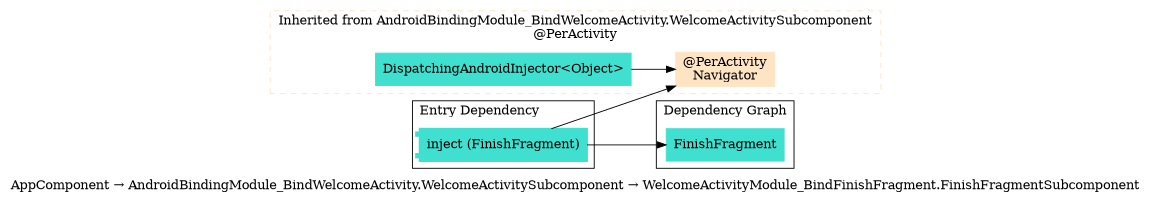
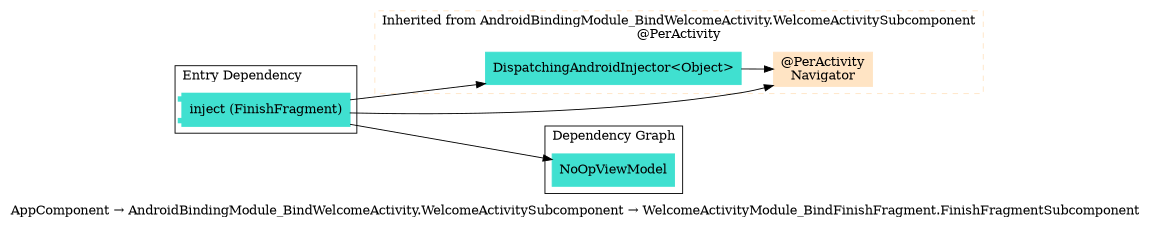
  digraph {
    compound=true
    label="AppComponent → AndroidBindingModule_BindWelcomeActivity.WelcomeActivitySubcomponent → WelcomeActivityModule_BindFinishFragment.FinishFragmentSubcomponent"
    labeljust=l
    rankdir=LR
    node [color=turquoise shape=rectangle style=filled]
    n1 [label="DispatchingAndroidInjector<Object>"]
    n2 [color=bisque label="@PerActivity\nNavigator"]
    n3 [label="inject (FinishFragment)" penwidth=2 shape=component]
-   n4 [label=FinishFragment]
+   n4 [label=NoOpViewModel]
    subgraph cluster_1 {
      color=bisque
      label="Inherited from AndroidBindingModule_BindWelcomeActivity.WelcomeActivitySubcomponent\n@PerActivity"
      labeljust=c
      style=dashed
      n1
      n2
    }
    subgraph cluster_2 {
      label="Entry Dependency"
      n3
    }
    subgraph cluster_3 {
      label="Dependency Graph"
      n4
    }
    subgraph cluster_4 {
      label=Subcomponents
      shape=folder
    }
    subgraph cluster_5 {
      color=coral
      label="Inherited from WelcomeActivityModule_BindFinishFragment.FinishFragmentSubcomponent\n@PerFragment"
      labeljust=c
      style=dashed
    }
    n1 -> n2
+   n3 -> n1
    n3 -> n2
    n3 -> n4
  }
